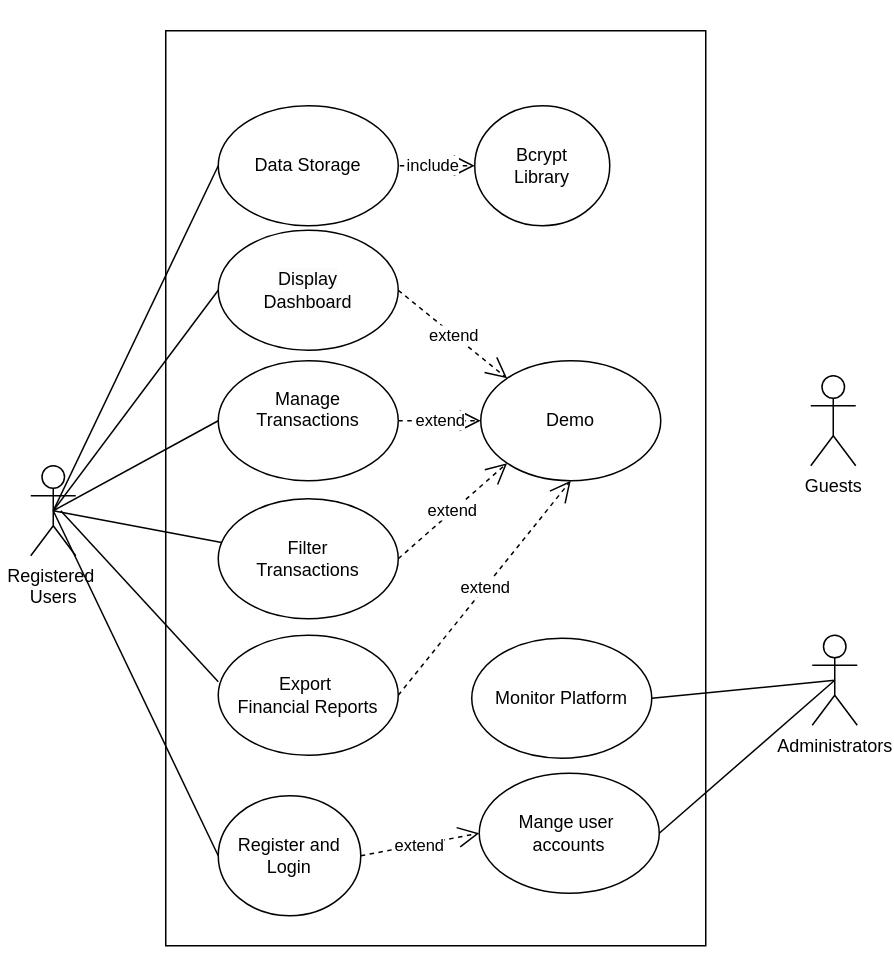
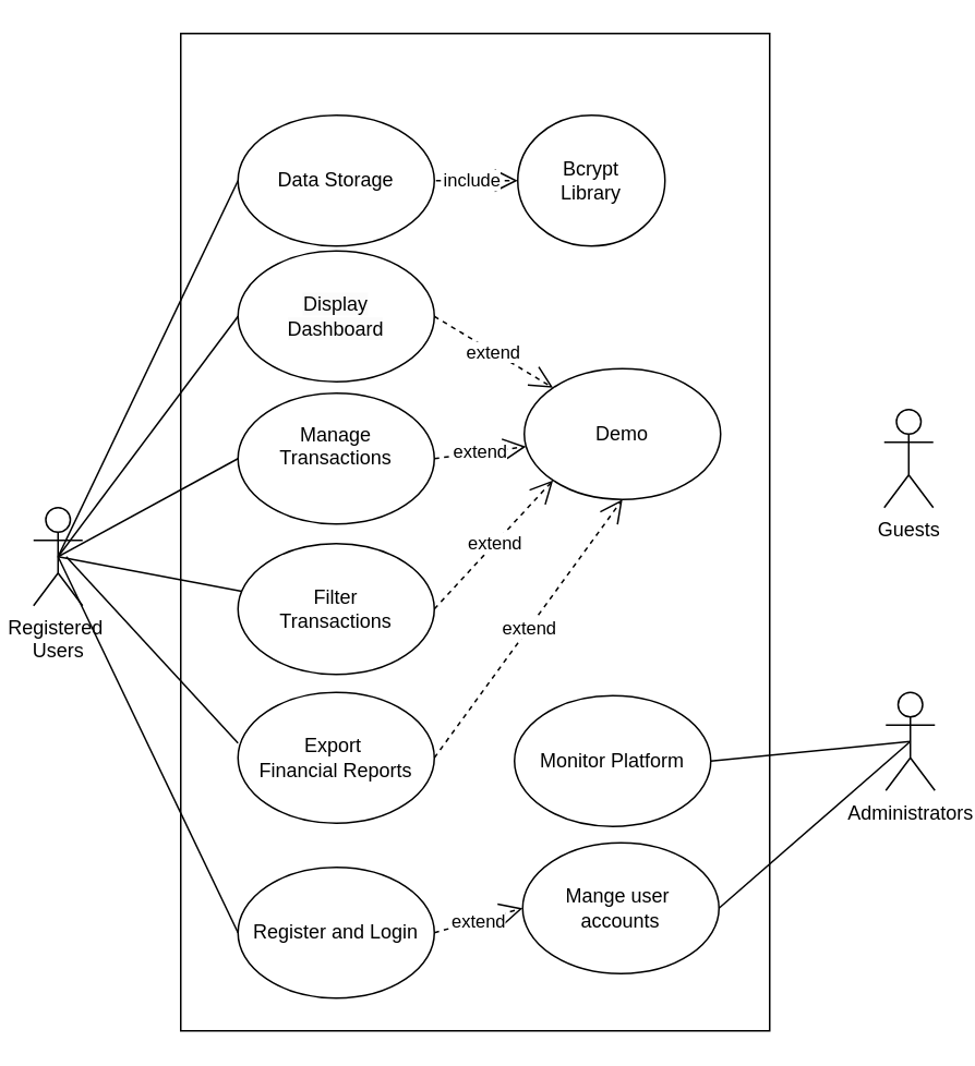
  <mxCell id="0" />
  <mxCell id="1" parent="0" />
  <mxCell id="2" value="" style="rounded=0;whiteSpace=wrap;html=1;" parent="1" vertex="1"><mxGeometry x="110" y="20" width="360" height="610" as="geometry" /></mxCell>
  <mxCell id="3" value="Administrators" style="shape=umlActor;verticalLabelPosition=bottom;verticalAlign=top;html=1;outlineConnect=0;" parent="1" vertex="1"><mxGeometry x="541" y="423" width="30" height="60" as="geometry" /></mxCell>
  <mxCell id="4" value="Registered&amp;nbsp;&lt;div&gt;Users&lt;/div&gt;" style="shape=umlActor;verticalLabelPosition=bottom;verticalAlign=top;html=1;outlineConnect=0;" parent="1" vertex="1"><mxGeometry x="20" y="310" width="30" height="60" as="geometry" /></mxCell>
  <mxCell id="5" value="Guests" style="shape=umlActor;verticalLabelPosition=bottom;verticalAlign=top;html=1;outlineConnect=0;" parent="1" vertex="1"><mxGeometry x="540" y="250" width="30" height="60" as="geometry" /></mxCell>
  <mxCell id="6" value="Manage&lt;div&gt;&lt;span class=&quot;fontstyle0&quot;&gt;Transactions&lt;/span&gt; &lt;br/&gt;&lt;br style=&quot;font-variant-numeric: normal; font-variant-east-asian: normal; font-variant-alternates: normal; font-variant-position: normal; font-variant-emoji: normal; line-height: normal; text-align: -webkit-auto; text-size-adjust: auto;&quot;&gt;&lt;/div&gt;" style="ellipse;whiteSpace=wrap;html=1;" parent="1" vertex="1"><mxGeometry x="145" y="240" width="120" height="80" as="geometry" /></mxCell>
  <mxCell id="7" value="Mange user&amp;nbsp; accounts" style="ellipse;whiteSpace=wrap;html=1;" parent="1" vertex="1"><mxGeometry x="319" y="515" width="120" height="80" as="geometry" /></mxCell>
  <mxCell id="8" value="&lt;div&gt;Filter&lt;/div&gt;Transactions" style="ellipse;whiteSpace=wrap;html=1;" parent="1" vertex="1"><mxGeometry x="145" y="332" width="120" height="80" as="geometry" /></mxCell>
  <mxCell id="9" value="&lt;span style=&quot;color: rgb(0, 0, 0); font-family: Helvetica; font-size: 12px; font-style: normal; font-variant-ligatures: normal; font-variant-caps: normal; font-weight: 400; letter-spacing: normal; orphans: 2; text-align: center; text-indent: 0px; text-transform: none; widows: 2; word-spacing: 0px; -webkit-text-stroke-width: 0px; white-space: normal; background-color: rgb(251, 251, 251); text-decoration-thickness: initial; text-decoration-style: initial; text-decoration-color: initial; float: none; display: inline !important;&quot;&gt;Display&lt;/span&gt;&lt;div&gt;&lt;span style=&quot;background-color: light-dark(rgb(251, 251, 251), rgb(21, 21, 21)); color: light-dark(rgb(0, 0, 0), rgb(237, 237, 237));&quot;&gt;Dashboard&lt;/span&gt;&lt;/div&gt;" style="ellipse;whiteSpace=wrap;html=1;" parent="1" vertex="1"><mxGeometry x="145" y="153" width="120" height="80" as="geometry" /></mxCell>
- <mxCell id="10" value="Demo" style="ellipse;whiteSpace=wrap;html=1;" parent="1" vertex="1"><mxGeometry x="320" y="240" width="120" height="80" as="geometry" /></mxCell>
+ <mxCell id="10" value="Demo" style="ellipse;whiteSpace=wrap;html=1;" parent="1" vertex="1"><mxGeometry x="320" y="225" width="120" height="80" as="geometry" /></mxCell>
  <mxCell id="11" value="" style="endArrow=none;html=1;rounded=0;exitX=0;exitY=0.5;exitDx=0;exitDy=0;entryX=0.5;entryY=0.5;entryDx=0;entryDy=0;entryPerimeter=0;" parent="1" source="9" target="4" edge="1"><mxGeometry width="50" height="50" relative="1" as="geometry"><mxPoint x="351" y="388" as="sourcePoint" /><mxPoint x="481" y="348" as="targetPoint" /></mxGeometry></mxCell>
  <mxCell id="12" value="" style="endArrow=none;html=1;rounded=0;entryX=0.5;entryY=0.5;entryDx=0;entryDy=0;entryPerimeter=0;exitX=0;exitY=0.5;exitDx=0;exitDy=0;" parent="1" source="6" target="4" edge="1"><mxGeometry width="50" height="50" relative="1" as="geometry"><mxPoint x="131" y="338" as="sourcePoint" /><mxPoint x="491" y="358" as="targetPoint" /></mxGeometry></mxCell>
  <mxCell id="13" value="" style="endArrow=none;html=1;rounded=0;exitX=0.5;exitY=0.5;exitDx=0;exitDy=0;exitPerimeter=0;" parent="1" source="4" target="8" edge="1"><mxGeometry width="50" height="50" relative="1" as="geometry"><mxPoint x="371" y="347" as="sourcePoint" /><mxPoint x="501" y="307" as="targetPoint" /></mxGeometry></mxCell>
  <mxCell id="14" value="" style="endArrow=none;html=1;rounded=0;exitX=1;exitY=0.5;exitDx=0;exitDy=0;entryX=0.5;entryY=0.5;entryDx=0;entryDy=0;entryPerimeter=0;" parent="1" source="7" target="3" edge="1"><mxGeometry width="50" height="50" relative="1" as="geometry"><mxPoint x="391" y="432" as="sourcePoint" /><mxPoint x="531" y="482" as="targetPoint" /></mxGeometry></mxCell>
  <mxCell id="15" value="include" style="endArrow=open;endSize=12;dashed=1;html=1;rounded=0;" parent="1" target="24" edge="1"><mxGeometry width="160" relative="1" as="geometry"><mxPoint x="260" y="110" as="sourcePoint" /><mxPoint x="310" y="260" as="targetPoint" /></mxGeometry></mxCell>
- <mxCell id="16" value="Register and Login" style="ellipse;whiteSpace=wrap;html=1;" parent="1" vertex="1"><mxGeometry x="145" y="530" width="95" height="80" as="geometry" /></mxCell>
+ <mxCell id="16" value="Register and Login" style="ellipse;whiteSpace=wrap;html=1;" parent="1" vertex="1"><mxGeometry x="145" y="530" width="120" height="80" as="geometry" /></mxCell>
  <mxCell id="17" value="" style="endArrow=none;html=1;rounded=0;entryX=0.5;entryY=0.5;entryDx=0;entryDy=0;entryPerimeter=0;exitX=0;exitY=0.5;exitDx=0;exitDy=0;" parent="1" source="16" target="4" edge="1"><mxGeometry width="50" height="50" relative="1" as="geometry"><mxPoint x="190" y="280" as="sourcePoint" /><mxPoint x="96" y="287" as="targetPoint" /></mxGeometry></mxCell>
  <mxCell id="18" value="extend" style="endArrow=open;endSize=12;dashed=1;html=1;rounded=0;entryX=0;entryY=0.5;entryDx=0;entryDy=0;exitX=1;exitY=0.5;exitDx=0;exitDy=0;" parent="1" source="16" target="7" edge="1"><mxGeometry width="160" relative="1" as="geometry"><mxPoint x="473" y="389" as="sourcePoint" /><mxPoint x="540" y="357" as="targetPoint" /></mxGeometry></mxCell>
  <mxCell id="19" value="Export&amp;nbsp;&lt;div&gt;&lt;span class=&quot;fontstyle0&quot;&gt;Financial Reports&lt;/span&gt;&lt;/div&gt;" style="ellipse;whiteSpace=wrap;html=1;" parent="1" vertex="1"><mxGeometry x="145" y="423" width="120" height="80" as="geometry" /></mxCell>
  <mxCell id="20" value="Data Storage" style="ellipse;whiteSpace=wrap;html=1;" parent="1" vertex="1"><mxGeometry x="145" y="70" width="120" height="80" as="geometry" /></mxCell>
  <mxCell id="21" value="" style="endArrow=none;html=1;rounded=0;exitX=0;exitY=0.5;exitDx=0;exitDy=0;entryX=0.5;entryY=0.5;entryDx=0;entryDy=0;entryPerimeter=0;" parent="1" source="20" edge="1" target="4"><mxGeometry width="50" height="50" relative="1" as="geometry"><mxPoint x="155" y="203" as="sourcePoint" /><mxPoint x="40" y="340" as="targetPoint" /></mxGeometry></mxCell>
  <mxCell id="22" value="" style="endArrow=none;html=1;rounded=0;exitX=0;exitY=0.388;exitDx=0;exitDy=0;exitPerimeter=0;" parent="1" source="19" edge="1"><mxGeometry width="50" height="50" relative="1" as="geometry"><mxPoint x="165" y="213" as="sourcePoint" /><mxPoint x="40" y="340" as="targetPoint" /></mxGeometry></mxCell>
  <mxCell id="23" value="Monitor Platform" style="ellipse;whiteSpace=wrap;html=1;" vertex="1" parent="1"><mxGeometry x="314" y="425" width="120" height="80" as="geometry" /></mxCell>
  <mxCell id="24" value="&lt;span data-teams=&quot;true&quot;&gt;Bcrypt&lt;/span&gt;&lt;div&gt;&lt;span data-teams=&quot;true&quot;&gt;Library&lt;/span&gt;&lt;/div&gt;" style="ellipse;whiteSpace=wrap;html=1;" vertex="1" parent="1"><mxGeometry x="316" y="70" width="90" height="80" as="geometry" /></mxCell>
  <mxCell id="25" value="" style="endArrow=none;html=1;rounded=0;exitX=1;exitY=0.5;exitDx=0;exitDy=0;entryX=0.5;entryY=0.5;entryDx=0;entryDy=0;entryPerimeter=0;" edge="1" parent="1" source="23" target="3"><mxGeometry width="50" height="50" relative="1" as="geometry"><mxPoint x="449" y="580" as="sourcePoint" /><mxPoint x="550" y="460" as="targetPoint" /></mxGeometry></mxCell>
  <mxCell id="26" value="extend" style="endArrow=open;endSize=12;dashed=1;html=1;rounded=0;exitX=1;exitY=0.5;exitDx=0;exitDy=0;" edge="1" parent="1" source="6" target="10"><mxGeometry width="160" relative="1" as="geometry"><mxPoint x="270" y="145" as="sourcePoint" /><mxPoint x="326" y="145" as="targetPoint" /></mxGeometry></mxCell>
  <mxCell id="27" value="extend" style="endArrow=open;endSize=12;dashed=1;html=1;rounded=0;exitX=1;exitY=0.5;exitDx=0;exitDy=0;entryX=0;entryY=0;entryDx=0;entryDy=0;" edge="1" parent="1" source="9" target="10"><mxGeometry width="160" relative="1" as="geometry"><mxPoint x="275" y="290" as="sourcePoint" /><mxPoint x="330" y="290" as="targetPoint" /></mxGeometry></mxCell>
  <mxCell id="28" value="extend" style="endArrow=open;endSize=12;dashed=1;html=1;rounded=0;exitX=1;exitY=0.5;exitDx=0;exitDy=0;entryX=0;entryY=1;entryDx=0;entryDy=0;" edge="1" parent="1" source="8" target="10"><mxGeometry width="160" relative="1" as="geometry"><mxPoint x="285" y="300" as="sourcePoint" /><mxPoint x="330" y="310" as="targetPoint" /></mxGeometry></mxCell>
  <mxCell id="29" value="extend" style="endArrow=open;endSize=12;dashed=1;html=1;rounded=0;exitX=1;exitY=0.5;exitDx=0;exitDy=0;entryX=0.5;entryY=1;entryDx=0;entryDy=0;" edge="1" parent="1" source="19" target="10"><mxGeometry width="160" relative="1" as="geometry"><mxPoint x="295" y="310" as="sourcePoint" /><mxPoint x="350" y="320" as="targetPoint" /></mxGeometry></mxCell>
